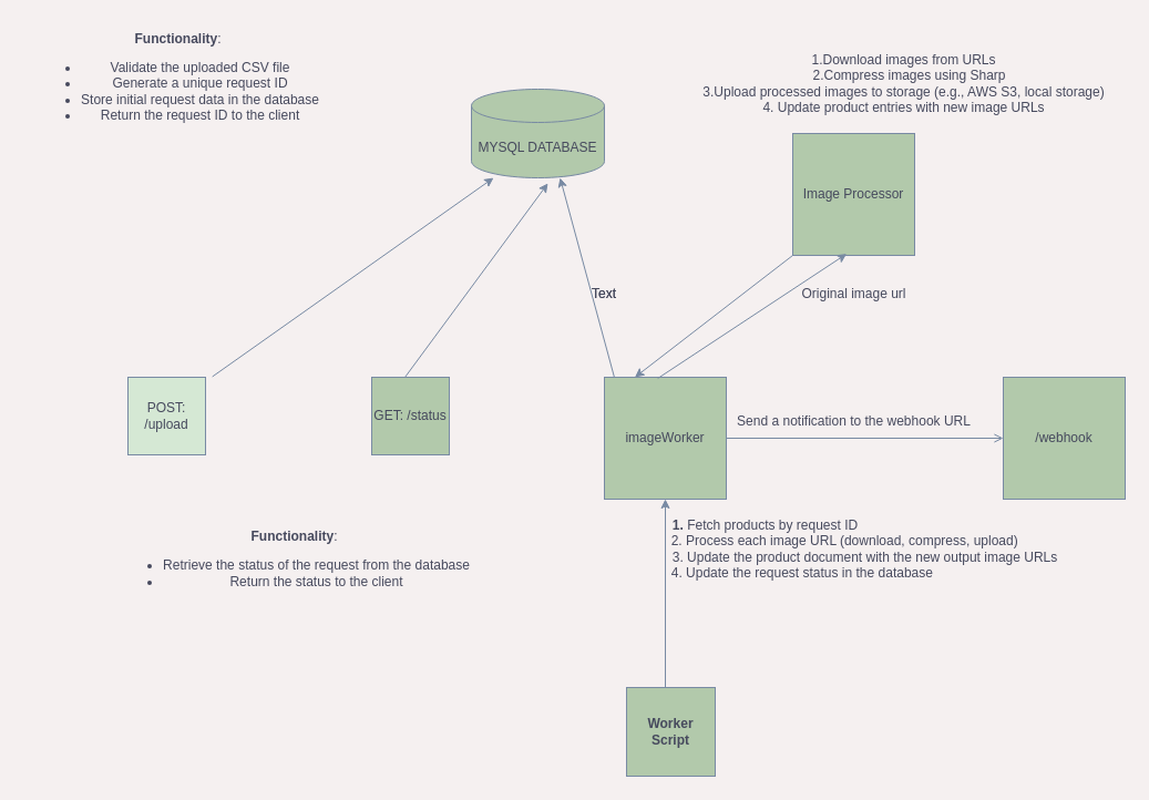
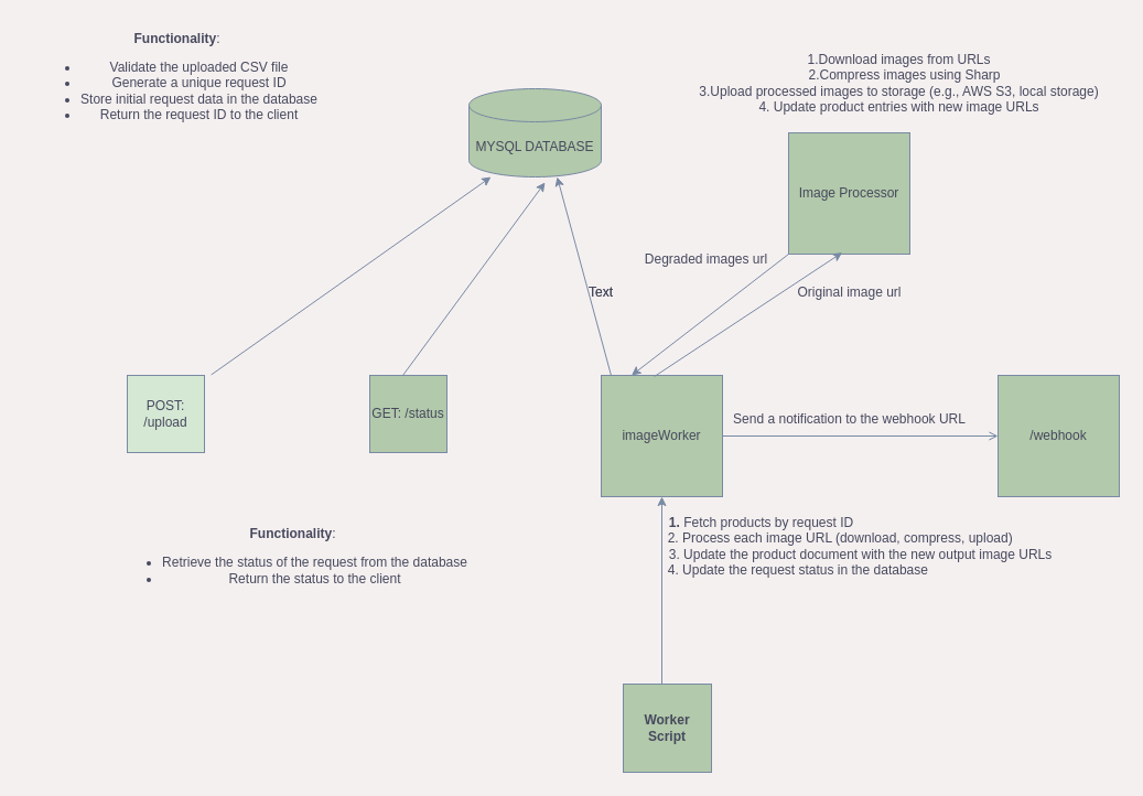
  <mxCell id="0" />
  <mxCell id="1" parent="0" />
  <mxCell id="2" value="POST: /upload" style="whiteSpace=wrap;html=1;aspect=fixed;labelBackgroundColor=none;fillColor=#d5e8d4;strokeColor=#788AA3;fontColor=#46495D;" vertex="1" parent="1"><mxGeometry x="115" y="340" width="70" height="70" as="geometry" /></mxCell>
  <mxCell id="3" value="GET: /status" style="whiteSpace=wrap;html=1;aspect=fixed;labelBackgroundColor=none;fillColor=#B2C9AB;strokeColor=#788AA3;fontColor=#46495D;" vertex="1" parent="1"><mxGeometry x="335" y="340" width="70" height="70" as="geometry" /></mxCell>
  <mxCell id="4" value="/webhook" style="whiteSpace=wrap;html=1;aspect=fixed;labelBackgroundColor=none;fillColor=#B2C9AB;strokeColor=#788AA3;fontColor=#46495D;" vertex="1" parent="1"><mxGeometry x="905" y="340" width="110" height="110" as="geometry" /></mxCell>
  <mxCell id="5" value="&lt;strong&gt;Functionality&lt;/strong&gt;:&lt;ul&gt;&lt;li&gt;Validate the uploaded CSV file&lt;/li&gt;&lt;li&gt;Generate a unique request ID&lt;/li&gt;&lt;li&gt;Store initial request data in the database&lt;/li&gt;&lt;li&gt;Return the request ID to the client&lt;/li&gt;&lt;/ul&gt;" style="text;html=1;align=center;verticalAlign=middle;resizable=0;points=[];autosize=1;strokeColor=none;fillColor=none;labelBackgroundColor=none;fontColor=#46495D;" vertex="1" parent="1"><mxGeometry x="20" width="280" height="110" as="geometry" y="20" /></mxCell>
  <mxCell id="6" value="" style="endArrow=classic;html=1;rounded=0;exitX=1.088;exitY=-0.008;exitDx=0;exitDy=0;exitPerimeter=0;labelBackgroundColor=none;strokeColor=#788AA3;fontColor=default;" edge="1" parent="1" source="2"><mxGeometry width="50" height="50" relative="1" as="geometry"><mxPoint x="395" y="210" as="sourcePoint" /><mxPoint x="445" y="160" as="targetPoint" /></mxGeometry></mxCell>
  <mxCell id="7" value="" style="endArrow=classic;html=1;rounded=0;entryX=0.613;entryY=1.062;entryDx=0;entryDy=0;entryPerimeter=0;labelBackgroundColor=none;strokeColor=#788AA3;fontColor=default;" edge="1" parent="1"><mxGeometry width="50" height="50" relative="1" as="geometry"><mxPoint x="365" y="340" as="sourcePoint" /><mxPoint x="494.04" y="164.96" as="targetPoint" /><Array as="points"><mxPoint x="365" y="340" /></Array></mxGeometry></mxCell>
  <mxCell id="8" value="&lt;strong&gt;Functionality&lt;/strong&gt;:&lt;ul&gt;&lt;li&gt;Retrieve the status of the request from the database&lt;/li&gt;&lt;li&gt;Return the status to the client&lt;/li&gt;&lt;/ul&gt;" style="text;html=1;align=center;verticalAlign=middle;resizable=0;points=[];autosize=1;strokeColor=none;fillColor=none;labelBackgroundColor=none;fontColor=#46495D;" vertex="1" parent="1"><mxGeometry x="95" y="470" width="340" height="80" as="geometry" /></mxCell>
  <mxCell id="9" value="Image Processor" style="whiteSpace=wrap;html=1;aspect=fixed;labelBackgroundColor=none;fillColor=#B2C9AB;strokeColor=#788AA3;fontColor=#46495D;" vertex="1" parent="1"><mxGeometry x="715" y="120" width="110" height="110" as="geometry" /></mxCell>
  <mxCell id="10" value="imageWorker" style="whiteSpace=wrap;html=1;aspect=fixed;labelBackgroundColor=none;fillColor=#B2C9AB;strokeColor=#788AA3;fontColor=#46495D;" vertex="1" parent="1"><mxGeometry x="545" y="340" width="110" height="110" as="geometry" /></mxCell>
  <mxCell id="11" value="&lt;div&gt;&lt;span style=&quot;background-color: initial;&quot;&gt;1.&lt;/span&gt;&lt;span style=&quot;background-color: initial;&quot;&gt;Download images from URLs&lt;/span&gt;&lt;/div&gt;&lt;div&gt;&lt;span style=&quot;background-color: initial;&quot;&gt;&amp;nbsp; &amp;nbsp;2.Compress images using Sharp&lt;/span&gt;&lt;/div&gt;&lt;div&gt;&lt;span style=&quot;background-color: initial;&quot;&gt;3.Upload processed images to&amp;nbsp;&lt;/span&gt;&lt;span style=&quot;background-color: initial;&quot;&gt;storage (e.g., AWS S3, local storage)&lt;/span&gt;&lt;/div&gt;&lt;div&gt;&lt;span style=&quot;background-color: initial;&quot;&gt;4. Update product entries with new image URLs&lt;/span&gt;&lt;/div&gt;" style="text;html=1;align=center;verticalAlign=middle;resizable=0;points=[];autosize=1;strokeColor=none;fillColor=none;labelBackgroundColor=none;fontColor=#46495D;" vertex="1" parent="1"><mxGeometry x="620" y="40" width="390" height="70" as="geometry" /></mxCell>
  <mxCell id="12" value="&lt;span style=&quot;background-color: initial;&quot;&gt;&lt;b&gt;1.&amp;nbsp;&lt;/b&gt;Fetch products by request ID&lt;/span&gt;&lt;div&gt;&lt;span style=&quot;background-color: initial;&quot;&gt;&lt;span style=&quot;white-space: pre;&quot;&gt;&#09;&lt;/span&gt;&lt;span style=&quot;white-space: pre;&quot;&gt;&#09;&lt;/span&gt;&lt;span style=&quot;white-space: pre;&quot;&gt;&#09;&lt;/span&gt;&lt;span style=&quot;white-space: pre;&quot;&gt;&#09;&lt;/span&gt;&lt;span style=&quot;white-space: pre;&quot;&gt;&#09;&lt;/span&gt;&amp;nbsp; &amp;nbsp;2. Process each image URL (download, compress, upload)&lt;/span&gt;&lt;/div&gt;&lt;div&gt;&lt;span style=&quot;background-color: initial;&quot;&gt;&lt;span style=&quot;white-space: pre;&quot;&gt;&#09;&lt;/span&gt;&lt;span style=&quot;white-space: pre;&quot;&gt;&#09;&lt;/span&gt;&lt;span style=&quot;white-space: pre;&quot;&gt;&#09;&lt;/span&gt;&lt;span style=&quot;white-space: pre;&quot;&gt;&#09;&lt;/span&gt;&lt;span style=&quot;white-space: pre;&quot;&gt;&#09;&lt;/span&gt;&lt;span style=&quot;white-space: pre;&quot;&gt;&#09;&lt;/span&gt;&amp;nbsp; &amp;nbsp; &amp;nbsp; 3. Update the product document with the new output image URLs&lt;/span&gt;&lt;/div&gt;&lt;div&gt;&lt;span style=&quot;background-color: initial;&quot;&gt;&lt;span style=&quot;white-space: pre;&quot;&gt;&#09;&lt;/span&gt;&lt;span style=&quot;white-space: pre;&quot;&gt;&#09;&lt;/span&gt;&amp;nbsp; &amp;nbsp; 4. Update the request status in the database&lt;/span&gt;&lt;/div&gt;" style="text;html=1;align=center;verticalAlign=middle;resizable=0;points=[];autosize=1;strokeColor=none;fillColor=none;labelBackgroundColor=none;fontColor=#46495D;" vertex="1" parent="1"><mxGeometry x="415" y="460" width="550" height="70" as="geometry" /></mxCell>
  <mxCell id="13" value="" style="endArrow=classic;html=1;rounded=0;entryX=0.442;entryY=0.987;entryDx=0;entryDy=0;entryPerimeter=0;exitX=0.438;exitY=0.009;exitDx=0;exitDy=0;exitPerimeter=0;labelBackgroundColor=none;strokeColor=#788AA3;fontColor=default;" edge="1" parent="1" source="10" target="9"><mxGeometry width="50" height="50" relative="1" as="geometry"><mxPoint x="545" y="330" as="sourcePoint" /><mxPoint x="595" y="280" as="targetPoint" /></mxGeometry></mxCell>
  <mxCell id="14" value="" style="endArrow=classic;html=1;rounded=0;entryX=0.25;entryY=0;entryDx=0;entryDy=0;exitX=0;exitY=1;exitDx=0;exitDy=0;labelBackgroundColor=none;strokeColor=#788AA3;fontColor=default;" edge="1" parent="1" source="9" target="10"><mxGeometry width="50" height="50" relative="1" as="geometry"><mxPoint x="545" y="330" as="sourcePoint" /><mxPoint x="595" y="280" as="targetPoint" /><Array as="points"><mxPoint x="715" y="230" /></Array></mxGeometry></mxCell>
+ <mxCell id="15" value="Degraded images url" style="text;html=1;align=center;verticalAlign=middle;resizable=0;points=[];autosize=1;strokeColor=none;fillColor=none;labelBackgroundColor=none;fontColor=#46495D;" vertex="1" parent="1"><mxGeometry x="575" y="220" width="130" height="30" as="geometry" /></mxCell>
  <mxCell id="16" value="Original image url" style="text;html=1;align=center;verticalAlign=middle;resizable=0;points=[];autosize=1;strokeColor=none;fillColor=none;labelBackgroundColor=none;fontColor=#46495D;" vertex="1" parent="1"><mxGeometry x="710" y="250" width="120" height="30" as="geometry" /></mxCell>
  <mxCell id="17" value="" style="endArrow=classic;html=1;rounded=0;entryX=0.75;entryY=1;entryDx=0;entryDy=0;exitX=0.082;exitY=0.002;exitDx=0;exitDy=0;exitPerimeter=0;labelBackgroundColor=none;strokeColor=#788AA3;fontColor=default;" edge="1" parent="1" source="10"><mxGeometry width="50" height="50" relative="1" as="geometry"><mxPoint x="545" y="330" as="sourcePoint" /><mxPoint x="505" y="160" as="targetPoint" /></mxGeometry></mxCell>
  <mxCell id="18" value="" style="endArrow=open;html=1;rounded=0;entryX=0;entryY=0.5;entryDx=0;entryDy=0;labelBackgroundColor=none;strokeColor=#788AA3;fontColor=default;" edge="1" parent="1" source="10" target="4"><mxGeometry width="50" height="50" relative="1" as="geometry"><mxPoint x="755" y="390" as="sourcePoint" /><mxPoint x="805" y="340" as="targetPoint" /></mxGeometry></mxCell>
  <mxCell id="19" value="Send a notification to the webhook URL" style="text;html=1;align=center;verticalAlign=middle;resizable=0;points=[];autosize=1;strokeColor=none;fillColor=none;labelBackgroundColor=none;fontColor=#46495D;" vertex="1" parent="1"><mxGeometry x="655" y="365" width="230" height="30" as="geometry" /></mxCell>
  <mxCell id="20" value="&lt;h4&gt;Worker Script&lt;/h4&gt;" style="whiteSpace=wrap;html=1;aspect=fixed;labelBackgroundColor=none;fillColor=#B2C9AB;strokeColor=#788AA3;fontColor=#46495D;" vertex="1" parent="1"><mxGeometry x="565" y="620" width="80" height="80" as="geometry" /></mxCell>
  <mxCell id="21" value="" style="endArrow=classic;html=1;rounded=0;entryX=0.5;entryY=1;entryDx=0;entryDy=0;labelBackgroundColor=none;strokeColor=#788AA3;fontColor=default;" edge="1" parent="1" target="10"><mxGeometry width="50" height="50" relative="1" as="geometry"><mxPoint x="600" y="620" as="sourcePoint" /><mxPoint x="565" y="400" as="targetPoint" /></mxGeometry></mxCell>
  <mxCell id="22" value="MYSQL DATABASE" style="shape=cylinder3;whiteSpace=wrap;html=1;boundedLbl=1;backgroundOutline=1;size=15;labelBackgroundColor=none;fillColor=#B2C9AB;strokeColor=#788AA3;fontColor=#46495D;" vertex="1" parent="1"><mxGeometry x="425" y="80" width="120" height="80" as="geometry" /></mxCell>
  <mxCell id="23" value="Text" style="text;html=1;align=center;verticalAlign=middle;whiteSpace=wrap;rounded=0;labelBackgroundColor=none;fontColor=#46495D;" vertex="1" parent="1"><mxGeometry x="515" y="250" width="60" height="30" as="geometry" /></mxCell>
  <mxCell id="24" value="Text" style="text;html=1;align=center;verticalAlign=middle;whiteSpace=wrap;rounded=0;labelBackgroundColor=none;fontColor=#46495D;" vertex="1" parent="1"><mxGeometry x="515" y="250" width="60" height="30" as="geometry" /></mxCell>
